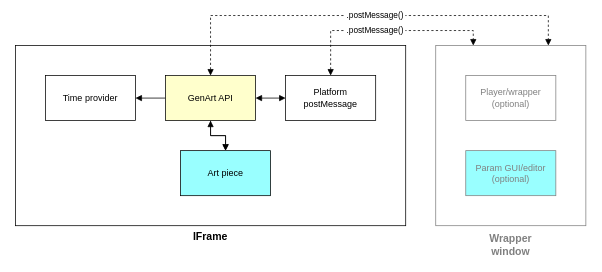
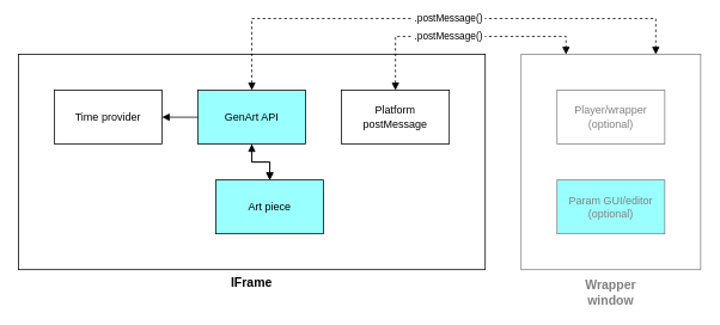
  <mxCell id="0" />
  <mxCell id="1" parent="0" />
  <mxCell id="2" value="" style="rounded=0;whiteSpace=wrap;html=1;fillColor=none;strokeColor=#808080;" vertex="1" parent="1"><mxGeometry x="580" y="60" width="200" height="240" as="geometry" /></mxCell>
  <mxCell id="3" value="" style="rounded=0;whiteSpace=wrap;html=1;fillColor=none;" vertex="1" parent="1"><mxGeometry x="20" y="60" width="520" height="240" as="geometry" /></mxCell>
  <mxCell id="4" value="" style="edgeStyle=orthogonalEdgeStyle;rounded=0;orthogonalLoop=1;jettySize=auto;html=1;startArrow=block;startFill=1;endArrow=none;endFill=1;" edge="1" parent="1" source="5" target="11"><mxGeometry relative="1" as="geometry" /></mxCell>
  <mxCell id="5" value="Time provider" style="rounded=0;whiteSpace=wrap;html=1;" vertex="1" parent="1"><mxGeometry x="60" y="100" width="120" height="60" as="geometry" /></mxCell>
  <mxCell id="6" style="edgeStyle=orthogonalEdgeStyle;rounded=0;orthogonalLoop=1;jettySize=auto;html=1;exitX=0.5;exitY=1;exitDx=0;exitDy=0;entryX=0.5;entryY=0;entryDx=0;entryDy=0;" edge="1" parent="1" source="11" target="15"><mxGeometry relative="1" as="geometry" /></mxCell>
- <mxCell id="7" style="edgeStyle=orthogonalEdgeStyle;rounded=0;orthogonalLoop=1;jettySize=auto;html=1;exitX=1;exitY=0.5;exitDx=0;exitDy=0;entryX=0;entryY=0.5;entryDx=0;entryDy=0;startArrow=block;startFill=1;endArrow=block;endFill=1;" edge="1" parent="1" source="11" target="14"><mxGeometry relative="1" as="geometry" /></mxCell>
  <mxCell id="8" value="" style="edgeStyle=orthogonalEdgeStyle;rounded=0;orthogonalLoop=1;jettySize=auto;html=1;startArrow=block;startFill=1;endArrow=block;endFill=1;" edge="1" parent="1" source="11" target="15"><mxGeometry relative="1" as="geometry" /></mxCell>
  <mxCell id="9" style="edgeStyle=orthogonalEdgeStyle;rounded=0;orthogonalLoop=1;jettySize=auto;html=1;exitX=0.5;exitY=0;exitDx=0;exitDy=0;entryX=0.75;entryY=0;entryDx=0;entryDy=0;startArrow=block;startFill=1;endArrow=block;endFill=1;dashed=1;" edge="1" parent="1" source="11" target="2"><mxGeometry relative="1" as="geometry"><Array as="points"><mxPoint x="280" y="20" /><mxPoint x="730" y="20" /></Array></mxGeometry></mxCell>
  <mxCell id="10" value="&amp;nbsp;.postMessage()&amp;nbsp;" style="edgeLabel;html=1;align=center;verticalAlign=middle;resizable=0;points=[];" vertex="1" connectable="0" parent="9"><mxGeometry x="0.168" y="-1" relative="1" as="geometry"><mxPoint x="-35" y="-2" as="offset" /></mxGeometry></mxCell>
- <mxCell id="11" value="GenArt API" style="rounded=0;whiteSpace=wrap;html=1;fillColor=#FFFFCC;" vertex="1" parent="1"><mxGeometry x="220" y="100" width="120" height="60" as="geometry" /></mxCell>
+ <mxCell id="11" value="GenArt API" style="rounded=0;whiteSpace=wrap;html=1;fillColor=#99ffff;" vertex="1" parent="1"><mxGeometry x="220" y="100" width="120" height="60" as="geometry" /></mxCell>
  <mxCell id="12" style="edgeStyle=orthogonalEdgeStyle;rounded=0;orthogonalLoop=1;jettySize=auto;html=1;exitX=0.5;exitY=0;exitDx=0;exitDy=0;entryX=0.25;entryY=0;entryDx=0;entryDy=0;startArrow=block;startFill=1;endArrow=block;endFill=1;dashed=1;" edge="1" parent="1" source="14" target="2"><mxGeometry relative="1" as="geometry"><Array as="points"><mxPoint x="440" y="40" /><mxPoint x="630" y="40" /></Array></mxGeometry></mxCell>
  <mxCell id="13" value="&amp;nbsp;.postMessage()&amp;nbsp;" style="edgeLabel;html=1;align=center;verticalAlign=middle;resizable=0;points=[];" vertex="1" connectable="0" parent="12"><mxGeometry x="-0.133" relative="1" as="geometry"><mxPoint x="1" y="-1" as="offset" /></mxGeometry></mxCell>
  <mxCell id="14" value="Platform postMessage" style="rounded=0;whiteSpace=wrap;html=1;" vertex="1" parent="1"><mxGeometry x="380" y="100" width="120" height="60" as="geometry" /></mxCell>
  <mxCell id="15" value="Art piece" style="rounded=0;whiteSpace=wrap;html=1;fillColor=#99FFFF;" vertex="1" parent="1"><mxGeometry x="240" y="200" width="120" height="60" as="geometry" /></mxCell>
  <mxCell id="16" value="Player/wrapper&lt;br&gt;(optional)" style="rounded=0;whiteSpace=wrap;html=1;strokeColor=#808080;fontColor=#808080;" vertex="1" parent="1"><mxGeometry x="620" y="100" width="120" height="60" as="geometry" /></mxCell>
  <mxCell id="17" value="Wrapper window" style="text;html=1;align=center;verticalAlign=middle;whiteSpace=wrap;rounded=0;fontSize=14;fontStyle=1;fontColor=#808080;" vertex="1" parent="1"><mxGeometry x="650" y="310" width="60" height="30" as="geometry" /></mxCell>
  <mxCell id="18" value="IFrame" style="text;html=1;align=center;verticalAlign=middle;whiteSpace=wrap;rounded=0;fontSize=14;fontStyle=1;fontColor=#000000;" vertex="1" parent="1"><mxGeometry x="250" y="300" width="60" height="30" as="geometry" /></mxCell>
  <mxCell id="19" value="Param GUI/editor&lt;br&gt;(optional)" style="rounded=0;whiteSpace=wrap;html=1;strokeColor=#808080;fontColor=#808080;fillColor=#99ffff;" vertex="1" parent="1"><mxGeometry x="620" y="200" width="120" height="60" as="geometry" /></mxCell>
